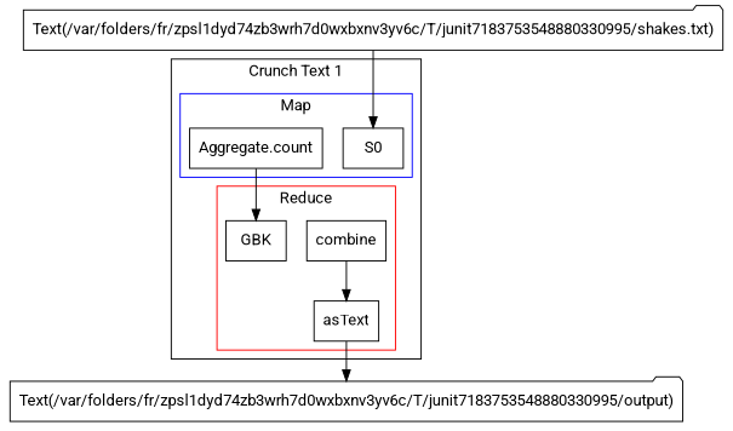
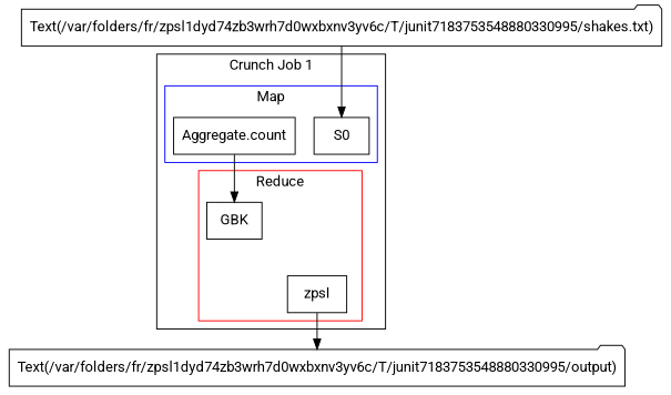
  digraph {
    fontname=Roboto
    node [fontname=Roboto shape=box]
    edge [fontname=Roboto]
    n1 [label=S0]
    n2 [label="Aggregate.count"]
-   n3 [label=asText]
-   n4 [label=combine]
+   n3 [label=zpsl]
    n5 [label=GBK]
    n6 [label="Text(/var/folders/fr/zpsl1dyd74zb3wrh7d0wxbxnv3yv6c/T/junit7183753548880330995/output)" shape=folder]
    n7 [label="Text(/var/folders/fr/zpsl1dyd74zb3wrh7d0wxbxnv3yv6c/T/junit7183753548880330995/shakes.txt)" shape=folder]
    subgraph cluster_1 {
-     label="Crunch Text 1"
+     label="Crunch Job 1"
      subgraph cluster_2 {
        color=blue
        label=Map
        n1
        n2
      }
      subgraph cluster_3 {
        color=red
        label=Reduce
        n3
-       n4
        n5
      }
    }
    n2 -> n5
    n3 -> n6
-   n4 -> n3
    n7 -> n1
  }
